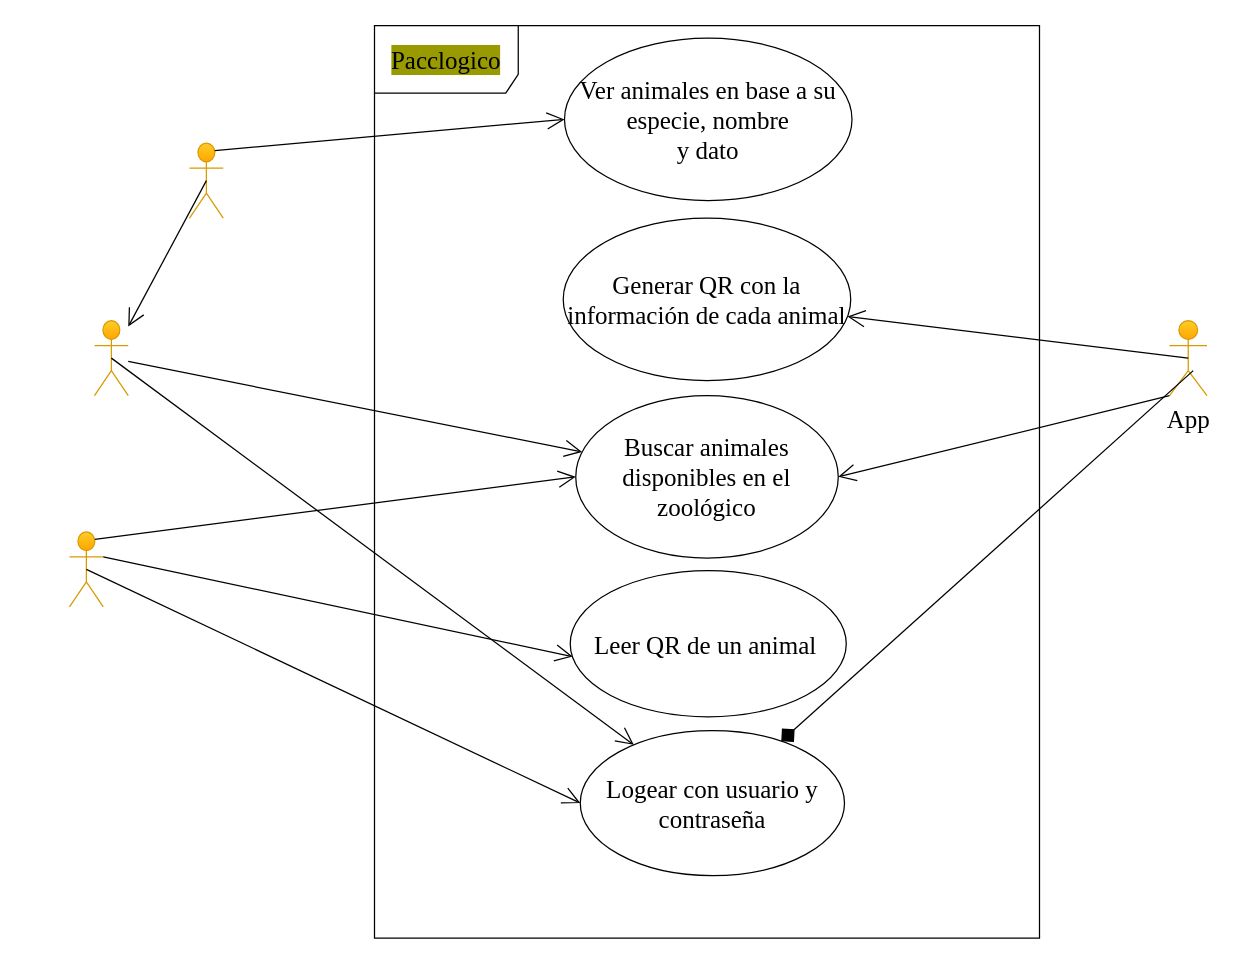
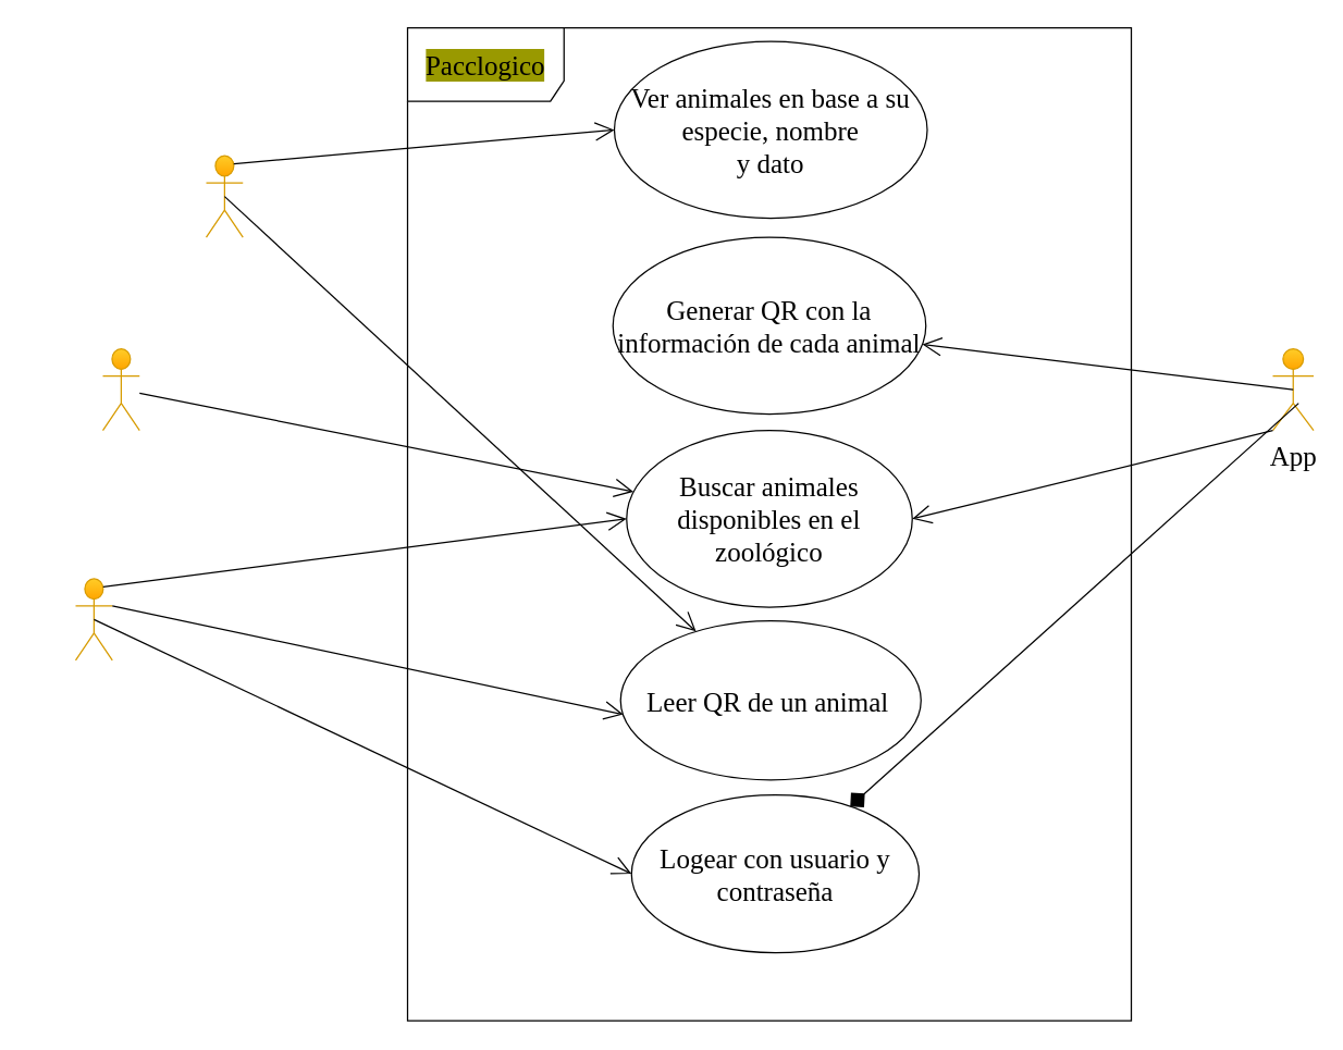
  <mxCell id="0" />
  <mxCell id="1" parent="0" />
  <mxCell id="2" value="Pacclogico" style="shape=umlFrame;whiteSpace=wrap;html=1;hachureGap=4;strokeColor=default;fontFamily=Architects Daughter;fontSource=https%3A%2F%2Ffonts.googleapis.com%2Fcss%3Ffamily%3DArchitects%2BDaughter;fontSize=20;fontColor=#000000;fillColor=default;width=115;height=54;labelBackgroundColor=#999900;gradientColor=none;swimlaneFillColor=none;shadow=0;" parent="1" vertex="1"><mxGeometry x="264" y="20" width="532" height="730" as="geometry" /></mxCell>
  <mxCell id="3" value="App" style="shape=umlActor;verticalLabelPosition=bottom;verticalAlign=top;html=1;hachureGap=4;fontFamily=Architects Daughter;fontSource=https%3A%2F%2Ffonts.googleapis.com%2Fcss%3Ffamily%3DArchitects%2BDaughter;fontSize=20;fillColor=#ffcd28;strokeColor=#d79b00;shadow=0;gradientColor=#ffa500;" parent="1" vertex="1"><mxGeometry x="900" y="256" width="30" height="60" as="geometry" /></mxCell>
  <mxCell id="4" value="Leer QR de un animal&amp;nbsp;" style="ellipse;whiteSpace=wrap;html=1;hachureGap=4;fontFamily=Architects Daughter;fontSource=https%3A%2F%2Ffonts.googleapis.com%2Fcss%3Ffamily%3DArchitects%2BDaughter;fontSize=20;shadow=0;" parent="1" vertex="1"><mxGeometry x="420.59" y="456" width="220.82" height="117" as="geometry" /></mxCell>
  <mxCell id="5" value="Ver animales en base a su especie, nombre&lt;br&gt;y dato" style="ellipse;whiteSpace=wrap;html=1;hachureGap=4;fontFamily=Architects Daughter;fontSource=https%3A%2F%2Ffonts.googleapis.com%2Fcss%3Ffamily%3DArchitects%2BDaughter;fontSize=20;shadow=0;" parent="1" vertex="1"><mxGeometry x="416" y="30" width="230" height="130" as="geometry" /></mxCell>
  <mxCell id="6" value="Buscar animales disponibles en el zoológico" style="ellipse;whiteSpace=wrap;html=1;hachureGap=4;fontFamily=Architects Daughter;fontSource=https%3A%2F%2Ffonts.googleapis.com%2Fcss%3Ffamily%3DArchitects%2BDaughter;fontSize=20;shadow=0;" parent="1" vertex="1"><mxGeometry x="425" y="316" width="210" height="130" as="geometry" /></mxCell>
  <mxCell id="7" value="&lt;font color=&quot;#ffffff&quot;&gt;Personal&lt;/font&gt;" style="shape=umlActor;verticalLabelPosition=bottom;verticalAlign=top;html=1;hachureGap=4;fontFamily=Architects Daughter;fontSource=https%3A%2F%2Ffonts.googleapis.com%2Fcss%3Ffamily%3DArchitects%2BDaughter;fontSize=20;fillColor=#ffcd28;strokeColor=#d79b00;shadow=0;gradientColor=#ffa500;" parent="1" vertex="1"><mxGeometry x="116" y="114" width="27" height="60" as="geometry" /></mxCell>
  <mxCell id="8" value="&lt;font color=&quot;#ffffff&quot;&gt;UsuarioPremium&lt;/font&gt;" style="shape=umlActor;verticalLabelPosition=bottom;verticalAlign=top;html=1;hachureGap=4;fontFamily=Architects Daughter;fontSource=https%3A%2F%2Ffonts.googleapis.com%2Fcss%3Ffamily%3DArchitects%2BDaughter;fontSize=20;fillColor=#ffcd28;strokeColor=#d79b00;shadow=0;gradientColor=#ffa500;" parent="1" vertex="1"><mxGeometry x="20" y="425" width="27" height="60" as="geometry" /></mxCell>
  <mxCell id="9" value="" style="endArrow=open;endFill=1;endSize=12;html=1;hachureGap=4;strokeColor=default;fontFamily=Architects Daughter;fontSource=https%3A%2F%2Ffonts.googleapis.com%2Fcss%3Ffamily%3DArchitects%2BDaughter;fontSize=16;fontColor=#000000;exitX=0;exitY=1;exitDx=0;exitDy=0;exitPerimeter=0;entryX=1;entryY=0.5;entryDx=0;entryDy=0;shadow=0;" parent="1" source="3" target="6" edge="1"><mxGeometry width="160" relative="1" as="geometry"><mxPoint x="869" y="239" as="sourcePoint" /><mxPoint x="644.5" y="410" as="targetPoint" /></mxGeometry></mxCell>
  <mxCell id="10" value="" style="endArrow=open;endFill=1;endSize=12;html=1;hachureGap=4;strokeColor=default;fontFamily=Architects Daughter;fontSource=https%3A%2F%2Ffonts.googleapis.com%2Fcss%3Ffamily%3DArchitects%2BDaughter;fontSize=16;fontColor=#000000;entryX=0;entryY=0.5;entryDx=0;entryDy=0;shadow=0;exitX=0.75;exitY=0.1;exitDx=0;exitDy=0;exitPerimeter=0;" parent="1" source="7" target="5" edge="1"><mxGeometry width="160" relative="1" as="geometry"><mxPoint x="146" y="470" as="sourcePoint" /><mxPoint x="654.5" y="420" as="targetPoint" /></mxGeometry></mxCell>
  <mxCell id="11" value="" style="endArrow=open;endFill=1;endSize=12;html=1;hachureGap=4;strokeColor=default;fontFamily=Architects Daughter;fontSource=https%3A%2F%2Ffonts.googleapis.com%2Fcss%3Ffamily%3DArchitects%2BDaughter;fontSize=16;fontColor=#000000;entryX=0;entryY=0.5;entryDx=0;entryDy=0;shadow=0;exitX=0.75;exitY=0.1;exitDx=0;exitDy=0;exitPerimeter=0;" parent="1" source="8" target="6" edge="1"><mxGeometry width="160" relative="1" as="geometry"><mxPoint x="146.25" y="130" as="sourcePoint" /><mxPoint x="436" y="119" as="targetPoint" /></mxGeometry></mxCell>
  <mxCell id="12" value="" style="endArrow=open;endFill=1;endSize=12;html=1;hachureGap=4;strokeColor=default;fontFamily=Architects Daughter;fontSource=https%3A%2F%2Ffonts.googleapis.com%2Fcss%3Ffamily%3DArchitects%2BDaughter;fontSize=16;fontColor=#000000;entryX=0.009;entryY=0.588;entryDx=0;entryDy=0;shadow=0;exitX=1;exitY=0.333;exitDx=0;exitDy=0;exitPerimeter=0;entryPerimeter=0;" parent="1" source="8" target="4" edge="1"><mxGeometry width="160" relative="1" as="geometry"><mxPoint x="156.25" y="140" as="sourcePoint" /><mxPoint x="446" y="129" as="targetPoint" /></mxGeometry></mxCell>
  <mxCell id="13" value="Logear con usuario y contraseña" style="ellipse;whiteSpace=wrap;html=1;hachureGap=4;fontFamily=Architects Daughter;fontSource=https%3A%2F%2Ffonts.googleapis.com%2Fcss%3Ffamily%3DArchitects%2BDaughter;fontSize=20;shadow=0;" parent="1" vertex="1"><mxGeometry x="428.62" y="584" width="211.38" height="116" as="geometry" /></mxCell>
  <mxCell id="14" value="" style="endArrow=open;endFill=1;endSize=12;html=1;hachureGap=4;strokeColor=default;fontFamily=Architects Daughter;fontSource=https%3A%2F%2Ffonts.googleapis.com%2Fcss%3Ffamily%3DArchitects%2BDaughter;fontSize=16;fontColor=#000000;entryX=0;entryY=0.5;entryDx=0;entryDy=0;shadow=0;exitX=0.5;exitY=0.5;exitDx=0;exitDy=0;exitPerimeter=0;" parent="1" source="8" target="13" edge="1"><mxGeometry width="160" relative="1" as="geometry"><mxPoint x="163" y="339" as="sourcePoint" /><mxPoint x="440.75" y="610" as="targetPoint" /></mxGeometry></mxCell>
  <mxCell id="15" value="Generar QR con la información de cada animal" style="ellipse;whiteSpace=wrap;html=1;hachureGap=4;fontFamily=Architects Daughter;fontSource=https%3A%2F%2Ffonts.googleapis.com%2Fcss%3Ffamily%3DArchitects%2BDaughter;fontSize=20;shadow=0;" parent="1" vertex="1"><mxGeometry x="414.99" y="174" width="230" height="130" as="geometry" /></mxCell>
  <mxCell id="16" value="&lt;font color=&quot;#ffffff&quot;&gt;Admin&lt;br&gt;&lt;br&gt;&lt;/font&gt;" style="shape=umlActor;verticalLabelPosition=bottom;verticalAlign=top;html=1;hachureGap=4;fontFamily=Architects Daughter;fontSource=https%3A%2F%2Ffonts.googleapis.com%2Fcss%3Ffamily%3DArchitects%2BDaughter;fontSize=20;fillColor=#ffcd28;strokeColor=#d79b00;shadow=0;gradientColor=#ffa500;" vertex="1" parent="1"><mxGeometry x="40" y="256" width="27" height="60" as="geometry" /></mxCell>
  <mxCell id="17" value="" style="endArrow=open;endFill=1;endSize=12;html=1;hachureGap=4;strokeColor=default;fontFamily=Architects Daughter;fontSource=https%3A%2F%2Ffonts.googleapis.com%2Fcss%3Ffamily%3DArchitects%2BDaughter;fontSize=16;fontColor=#000000;shadow=0;" edge="1" parent="1" source="16" target="6"><mxGeometry width="160" relative="1" as="geometry"><mxPoint x="180" y="201.5" as="sourcePoint" /><mxPoint x="468.75" y="276.5" as="targetPoint" /></mxGeometry></mxCell>
  <mxCell id="18" value="" style="endArrow=open;endFill=1;endSize=12;html=1;hachureGap=4;strokeColor=default;fontFamily=Architects Daughter;fontSource=https%3A%2F%2Ffonts.googleapis.com%2Fcss%3Ffamily%3DArchitects%2BDaughter;fontSize=16;fontColor=#000000;shadow=0;exitX=0.5;exitY=0.5;exitDx=0;exitDy=0;exitPerimeter=0;" edge="1" parent="1" source="3" target="15"><mxGeometry width="160" relative="1" as="geometry"><mxPoint x="217" y="225.003" as="sourcePoint" /><mxPoint x="444.854" y="140.662" as="targetPoint" /></mxGeometry></mxCell>
- <mxCell id="19" value="" style="endArrow=open;endFill=1;endSize=12;html=1;hachureGap=4;strokeColor=default;fontFamily=Architects Daughter;fontSource=https%3A%2F%2Ffonts.googleapis.com%2Fcss%3Ffamily%3DArchitects%2BDaughter;fontSize=16;fontColor=#000000;shadow=0;exitX=0.5;exitY=0.5;exitDx=0;exitDy=0;exitPerimeter=0;" edge="1" parent="1" source="16" target="13"><mxGeometry width="160" relative="1" as="geometry"><mxPoint x="217" y="225.003" as="sourcePoint" /><mxPoint x="444.854" y="140.662" as="targetPoint" /></mxGeometry></mxCell>
  <mxCell id="20" value="" style="endArrow=diamond;endFill=1;endSize=12;html=1;hachureGap=4;strokeColor=default;fontFamily=Architects Daughter;fontSource=https%3A%2F%2Ffonts.googleapis.com%2Fcss%3Ffamily%3DArchitects%2BDaughter;fontSize=16;fontColor=#000000;exitX=0.633;exitY=0.667;exitDx=0;exitDy=0;exitPerimeter=0;shadow=0;" edge="1" parent="1" source="3" target="13"><mxGeometry width="160" relative="1" as="geometry"><mxPoint x="844" y="259" as="sourcePoint" /><mxPoint x="645" y="391" as="targetPoint" /></mxGeometry></mxCell>
- <mxCell id="21" value="" style="endArrow=open;endFill=1;endSize=12;html=1;hachureGap=4;strokeColor=default;fontFamily=Architects Daughter;fontSource=https%3A%2F%2Ffonts.googleapis.com%2Fcss%3Ffamily%3DArchitects%2BDaughter;fontSize=16;fontColor=#000000;shadow=0;exitX=0.5;exitY=0.5;exitDx=0;exitDy=0;exitPerimeter=0;" edge="1" parent="1" source="7" target="16"><mxGeometry width="160" relative="1" as="geometry"><mxPoint x="146.25" y="130" as="sourcePoint" /><mxPoint x="426" y="105" as="targetPoint" /></mxGeometry></mxCell>
+ <mxCell id="21" value="" style="endArrow=open;endFill=1;endSize=12;html=1;hachureGap=4;strokeColor=default;fontFamily=Architects Daughter;fontSource=https%3A%2F%2Ffonts.googleapis.com%2Fcss%3Ffamily%3DArchitects%2BDaughter;fontSize=16;fontColor=#000000;shadow=0;exitX=0.5;exitY=0.5;exitDx=0;exitDy=0;exitPerimeter=0;" edge="1" parent="1" source="7" target="4"><mxGeometry width="160" relative="1" as="geometry"><mxPoint x="146.25" y="130" as="sourcePoint" /><mxPoint x="426" y="105" as="targetPoint" /></mxGeometry></mxCell>
